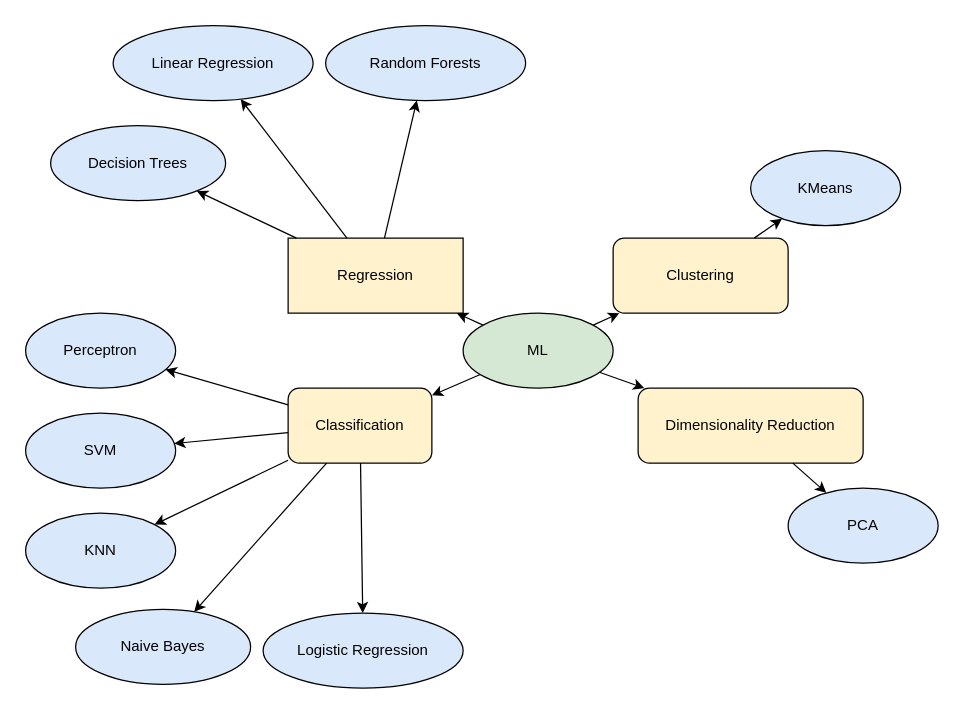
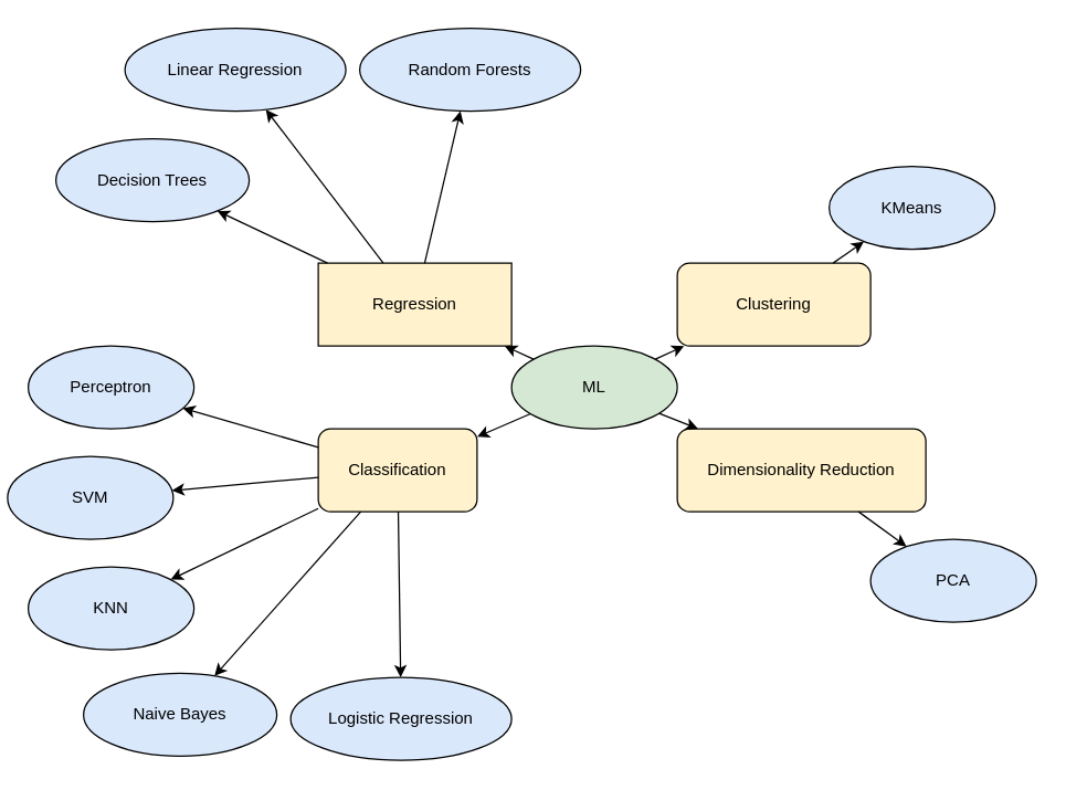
  <mxCell id="0" />
  <mxCell id="1" parent="0" />
  <mxCell id="2" value="ML" style="ellipse;whiteSpace=wrap;html=1;fillColor=#d5e8d4;fontColor=#000000;" parent="1" vertex="1"><mxGeometry x="370" y="250" width="120" height="60" as="geometry" /></mxCell>
  <mxCell id="3" value="Classification" style="rounded=1;whiteSpace=wrap;html=1;fillColor=#fff2cc;fontColor=#000000;" parent="1" vertex="1"><mxGeometry x="230" y="310" width="115" height="60" as="geometry" /></mxCell>
  <mxCell id="4" parent="1" source="2" target="3" edge="1"><mxGeometry relative="1" as="geometry" /></mxCell>
  <mxCell id="5" value="Regression" style="whiteSpace=wrap;html=1;fillColor=#fff2cc;fontColor=#000000;rounded=0;" parent="1" vertex="1"><mxGeometry x="230" y="190" width="140" height="60" as="geometry" /></mxCell>
  <mxCell id="6" parent="1" source="2" target="5" edge="1"><mxGeometry relative="1" as="geometry" /></mxCell>
  <mxCell id="7" value="Clustering" style="rounded=1;whiteSpace=wrap;html=1;fillColor=#fff2cc;fontColor=#000000;" parent="1" vertex="1"><mxGeometry x="490" y="190" width="140" height="60" as="geometry" /></mxCell>
  <mxCell id="8" parent="1" source="2" target="7" edge="1"><mxGeometry relative="1" as="geometry" /></mxCell>
- <mxCell id="9" value="Dimensionality Reduction" style="rounded=1;whiteSpace=wrap;html=1;fillColor=#fff2cc;fontColor=#000000;" parent="1" vertex="1"><mxGeometry x="510" y="310" width="180" height="60" as="geometry" /></mxCell>
+ <mxCell id="9" value="Dimensionality Reduction" style="rounded=1;whiteSpace=wrap;html=1;fillColor=#fff2cc;fontColor=#000000;" parent="1" vertex="1"><mxGeometry x="490" y="310" width="180" height="60" as="geometry" /></mxCell>
  <mxCell id="10" parent="1" source="2" target="9" edge="1"><mxGeometry relative="1" as="geometry" /></mxCell>
  <mxCell id="11" value="KNN" style="ellipse;whiteSpace=wrap;html=1;fillColor=#dae8fc;fontColor=#000000;" parent="1" vertex="1"><mxGeometry x="20" y="410" width="120" height="60" as="geometry" /></mxCell>
  <mxCell id="12" value="Logistic Regression" style="ellipse;whiteSpace=wrap;html=1;fillColor=#dae8fc;fontColor=#000000;" parent="1" vertex="1"><mxGeometry x="210" y="490" width="160" height="60" as="geometry" /></mxCell>
- <mxCell id="13" value="SVM" style="ellipse;whiteSpace=wrap;html=1;fillColor=#dae8fc;fontColor=#000000;" parent="1" vertex="1"><mxGeometry x="20" y="330" width="120" height="60" as="geometry" /></mxCell>
+ <mxCell id="13" value="SVM" style="ellipse;whiteSpace=wrap;html=1;fillColor=#dae8fc;fontColor=#000000;" parent="1" vertex="1"><mxGeometry x="5" y="330" width="120" height="60" as="geometry" /></mxCell>
  <mxCell id="14" parent="1" source="3" target="11" edge="1"><mxGeometry relative="1" as="geometry" /></mxCell>
  <mxCell id="15" parent="1" source="3" target="12" edge="1"><mxGeometry relative="1" as="geometry" /></mxCell>
  <mxCell id="16" parent="1" source="3" target="13" edge="1"><mxGeometry relative="1" as="geometry" /></mxCell>
  <mxCell id="17" value="Linear Regression" style="ellipse;whiteSpace=wrap;html=1;fillColor=#dae8fc;fontColor=#000000;" parent="1" vertex="1"><mxGeometry x="90" y="20" width="160" height="60" as="geometry" /></mxCell>
  <mxCell id="18" value="Decision Trees" style="ellipse;whiteSpace=wrap;html=1;fillColor=#dae8fc;fontColor=#000000;" parent="1" vertex="1"><mxGeometry x="40" y="100" width="140" height="60" as="geometry" /></mxCell>
  <mxCell id="19" value="Random Forests" style="ellipse;whiteSpace=wrap;html=1;fillColor=#dae8fc;fontColor=#000000;" parent="1" vertex="1"><mxGeometry x="260" y="20" width="160" height="60" as="geometry" /></mxCell>
  <mxCell id="20" parent="1" source="5" target="17" edge="1"><mxGeometry relative="1" as="geometry" /></mxCell>
  <mxCell id="21" parent="1" source="5" target="18" edge="1"><mxGeometry relative="1" as="geometry" /></mxCell>
  <mxCell id="22" parent="1" source="5" target="19" edge="1"><mxGeometry relative="1" as="geometry" /></mxCell>
  <mxCell id="23" value="KMeans" style="ellipse;whiteSpace=wrap;html=1;fillColor=#dae8fc;fontColor=#000000;" parent="1" vertex="1"><mxGeometry x="600" y="120" width="120" height="60" as="geometry" /></mxCell>
  <mxCell id="24" parent="1" source="7" target="23" edge="1"><mxGeometry relative="1" as="geometry" /></mxCell>
  <mxCell id="25" value="PCA" style="ellipse;whiteSpace=wrap;html=1;fillColor=#dae8fc;fontColor=#000000;" parent="1" vertex="1"><mxGeometry x="630" y="390" width="120" height="60" as="geometry" /></mxCell>
  <mxCell id="26" parent="1" source="9" target="25" edge="1"><mxGeometry relative="1" as="geometry" /></mxCell>
  <mxCell id="27" value="Naive Bayes" style="ellipse;whiteSpace=wrap;html=1;fillColor=#dae8fc;fontColor=#000000;" parent="1" vertex="1"><mxGeometry x="60" y="487" width="140" height="60" as="geometry" /></mxCell>
  <mxCell id="28" value="Perceptron" style="ellipse;whiteSpace=wrap;html=1;fillColor=#dae8fc;fontColor=#000000;" parent="1" vertex="1"><mxGeometry x="20" y="250" width="120" height="60" as="geometry" /></mxCell>
  <mxCell id="29" parent="1" source="3" target="27" edge="1"><mxGeometry relative="1" as="geometry" /></mxCell>
  <mxCell id="30" parent="1" source="3" target="28" edge="1"><mxGeometry relative="1" as="geometry" /></mxCell>
